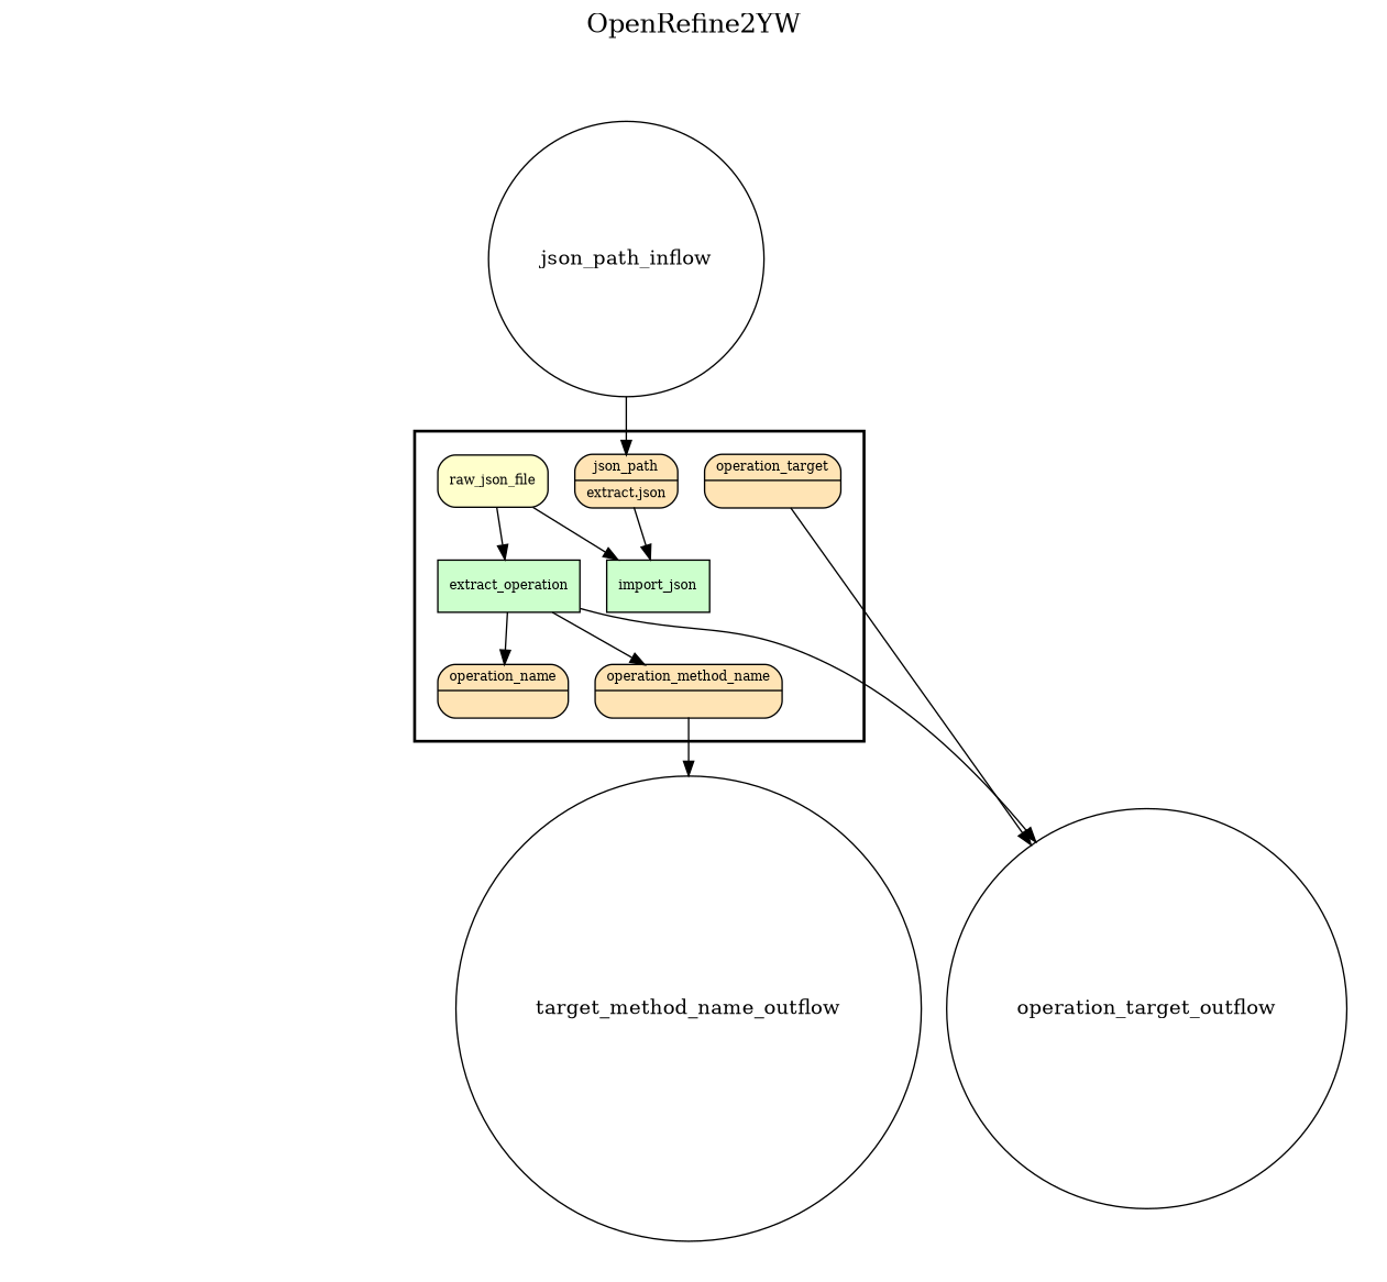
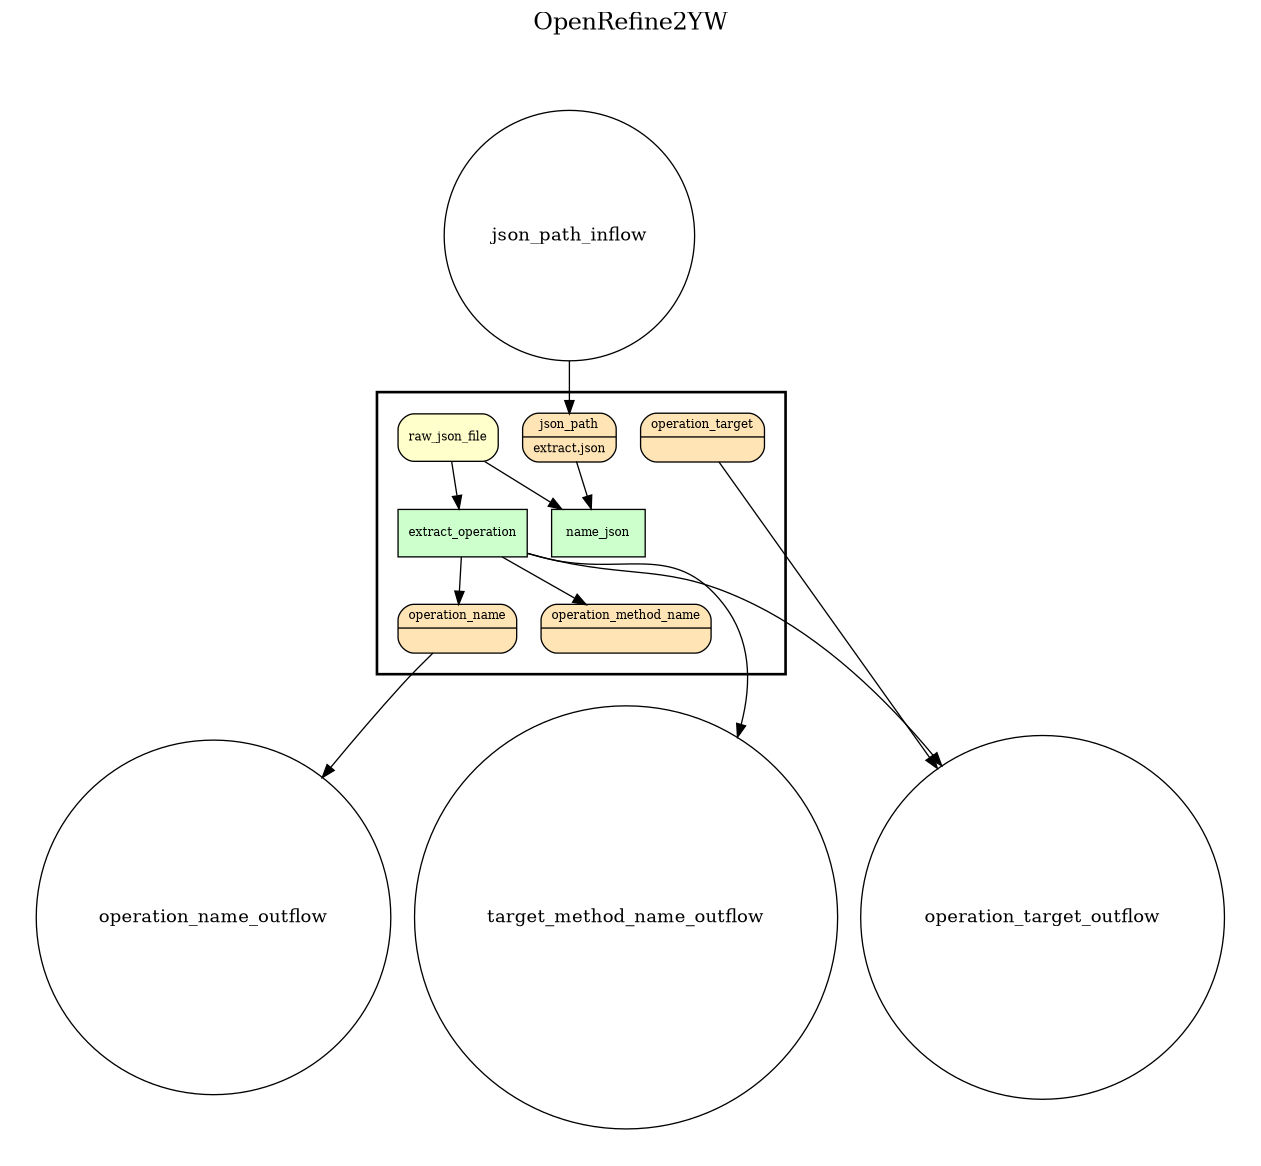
  digraph {
    fontname="DejaVu Serif"
    fontsize=18
    label=OpenRefine2YW
    labelloc=t
    rankdir=TB
    node [fillcolor="#FFE4B5" fontname="DejaVu Serif" fontsize=9 peripheries=1 shape=record style="rounded,filled"]
    edge [fontname="DejaVu Serif"]
-   import_json [fillcolor="#CCFFCC" shape=box style=filled]
+   import_json [fillcolor="#CCFFCC" shape=box style=filled label=name_json]
    extract_operation [fillcolor="#CCFFCC" shape=box style=filled]
    n3 [label="{<f0> json_path |<f1>extract.json\l}" rankdir=LR]
    raw_json_file [fillcolor="#FFFFCC" shape=box]
    n5 [label="{<f0> operation_name |<f1>}" rankdir=LR]
    n6 [label="{<f0> operation_method_name |<f1>}" rankdir=LR]
    n7 [label="{<f0> operation_target |<f1>}" rankdir=LR]
    json_path_inflow [fillcolor="#FFFFFF" shape=circle width=0.2 fontsize="" style=""]
    operation_target_outflow [fillcolor="#FFFFFF" shape=circle width=0.2 fontsize="" style=""]
    n10 [fillcolor="#FFFFFF" label=target_method_name_outflow shape=circle width=0.2 fontsize="" style=""]
+   operation_name_outflow [fillcolor="#FFFFFF" shape=circle width=0.2 fontsize="" style=""]
    subgraph cluster_1 {
      color=black
      label=""
      penwidth=2
      subgraph cluster_2 {
        color=white
        label=""
        penwidth=2
        import_json
        extract_operation
        n3
        raw_json_file
        n5
        n6
        n7
      }
    }
    subgraph cluster_3 {
      color=white
      label=""
      penwidth=2
      subgraph cluster_4 {
        color=white
        label=""
        penwidth=2
        json_path_inflow
      }
    }
    subgraph cluster_5 {
      color=white
      label=""
      penwidth=2
      subgraph cluster_6 {
        color=white
        label=""
        penwidth=2
        operation_target_outflow
        n10
+       operation_name_outflow
      }
    }
    extract_operation -> n5
    extract_operation -> n6
    extract_operation -> operation_target_outflow
    n3 -> import_json
    raw_json_file -> import_json
    raw_json_file -> extract_operation
-   n6 -> n10
+   n5 -> operation_name_outflow
+   extract_operation -> n10
    n7 -> operation_target_outflow
    json_path_inflow -> n3
  }
